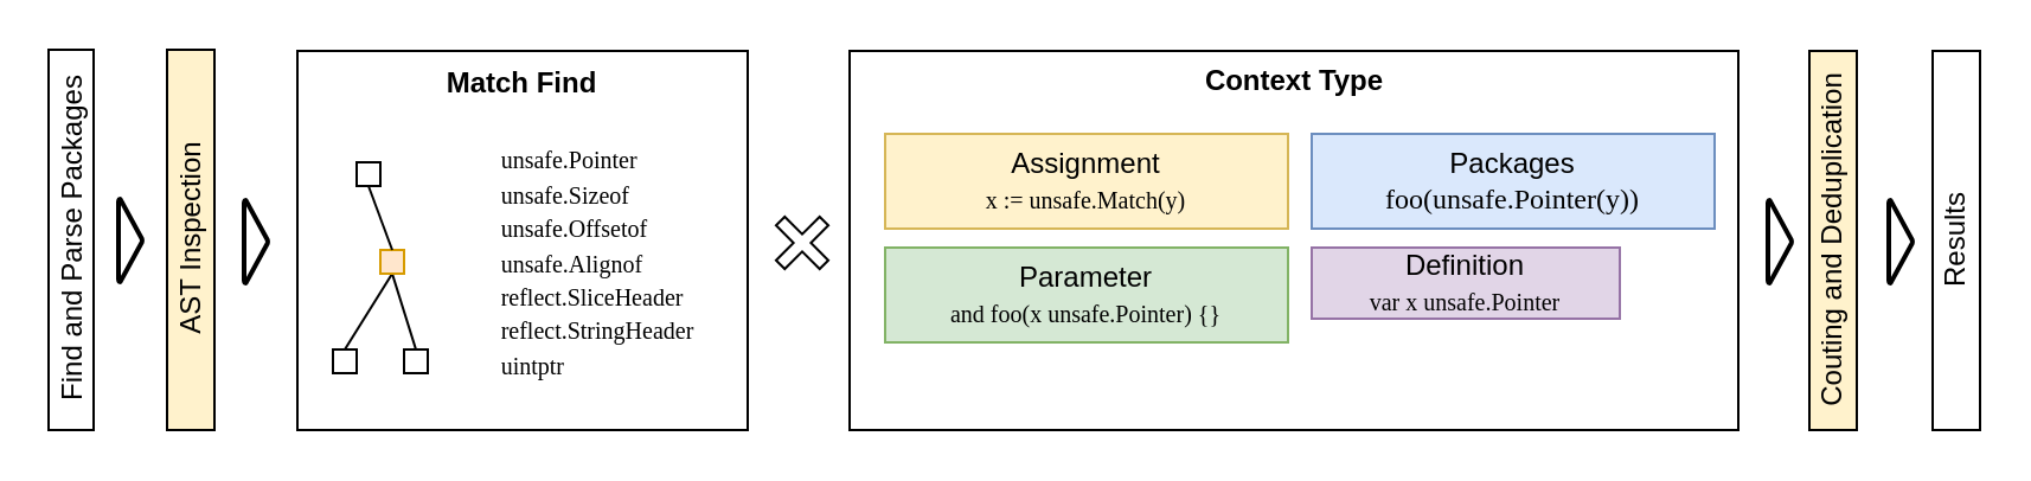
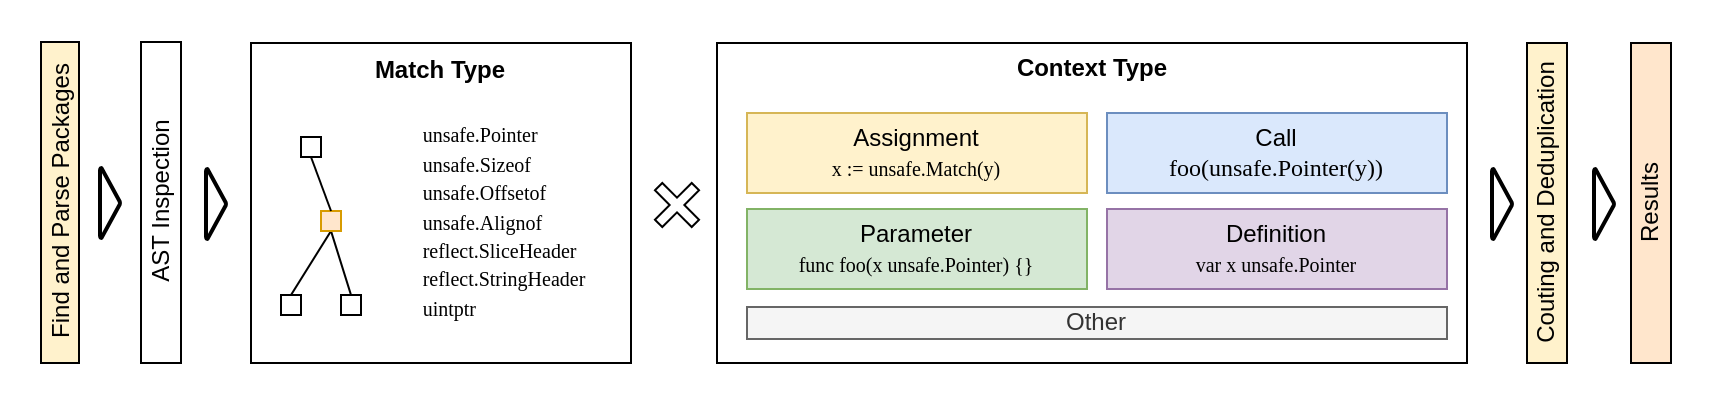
  <mxCell id="0" />
  <mxCell id="1" parent="0" />
  <mxCell id="2" value="" style="rounded=0;whiteSpace=wrap;html=1;align=left;glass=0;sketch=0;" parent="1" vertex="1"><mxGeometry x="358" y="21" width="375" height="160" as="geometry" /></mxCell>
  <mxCell id="3" value="" style="rounded=0;whiteSpace=wrap;html=1;align=left;" parent="1" vertex="1"><mxGeometry x="125" y="21" width="190" height="160" as="geometry" /></mxCell>
  <mxCell id="4" style="edgeStyle=none;rounded=0;orthogonalLoop=1;jettySize=auto;html=1;exitX=0.5;exitY=1;exitDx=0;exitDy=0;entryX=0.5;entryY=0;entryDx=0;entryDy=0;endArrow=none;endFill=0;" parent="1" source="6" target="8" edge="1"><mxGeometry relative="1" as="geometry" /></mxCell>
  <mxCell id="5" style="edgeStyle=none;rounded=0;orthogonalLoop=1;jettySize=auto;html=1;exitX=0.5;exitY=1;exitDx=0;exitDy=0;entryX=0.5;entryY=0;entryDx=0;entryDy=0;endArrow=none;endFill=0;" parent="1" source="6" target="7" edge="1"><mxGeometry relative="1" as="geometry" /></mxCell>
  <mxCell id="6" value="" style="rounded=0;whiteSpace=wrap;html=1;fillColor=#ffe6cc;strokeColor=#d79b00;" parent="1" vertex="1"><mxGeometry x="160" y="105" width="10" height="10" as="geometry" /></mxCell>
  <mxCell id="7" value="" style="rounded=0;whiteSpace=wrap;html=1;" parent="1" vertex="1"><mxGeometry x="140" y="147" width="10" height="10" as="geometry" /></mxCell>
  <mxCell id="8" value="" style="rounded=0;whiteSpace=wrap;html=1;" parent="1" vertex="1"><mxGeometry x="170" y="147" width="10" height="10" as="geometry" /></mxCell>
  <mxCell id="9" style="edgeStyle=none;rounded=0;orthogonalLoop=1;jettySize=auto;html=1;exitX=0.5;exitY=1;exitDx=0;exitDy=0;entryX=0.5;entryY=0;entryDx=0;entryDy=0;endArrow=none;endFill=0;" parent="1" source="10" target="6" edge="1"><mxGeometry relative="1" as="geometry" /></mxCell>
  <mxCell id="10" value="" style="rounded=0;whiteSpace=wrap;html=1;" parent="1" vertex="1"><mxGeometry x="150" y="68" width="10" height="10" as="geometry" /></mxCell>
  <mxCell id="11" value="&lt;font face=&quot;Helvetica&quot;&gt;Assignment&lt;/font&gt;&lt;br&gt;&lt;font style=&quot;font-size: 10px&quot;&gt;x := unsafe.Match(y)&lt;/font&gt;" style="text;html=1;strokeColor=#d6b656;fillColor=#fff2cc;align=center;verticalAlign=middle;whiteSpace=wrap;rounded=0;fontFamily=Anonymous Pro;FType=g;labelBackgroundColor=none;spacing=2;spacingTop=0;spacingBottom=0;" parent="1" vertex="1"><mxGeometry x="373" y="56" width="170" height="40" as="geometry" /></mxCell>
  <mxCell id="12" value="" style="shape=cross;whiteSpace=wrap;html=1;align=left;rotation=-45;" parent="1" vertex="1"><mxGeometry x="325" y="89" width="26" height="26" as="geometry" /></mxCell>
- <mxCell id="13" value="&lt;b&gt;Match Find&lt;/b&gt;" style="text;html=1;strokeColor=none;fillColor=none;align=center;verticalAlign=middle;whiteSpace=wrap;rounded=0;" parent="1" vertex="1"><mxGeometry x="120" y="24.5" width="200" height="20" as="geometry" /></mxCell>
+ <mxCell id="13" value="&lt;b&gt;Match Type&lt;/b&gt;" style="text;html=1;strokeColor=none;fillColor=none;align=center;verticalAlign=middle;whiteSpace=wrap;rounded=0;" parent="1" vertex="1"><mxGeometry x="120" y="24.5" width="200" height="20" as="geometry" /></mxCell>
  <mxCell id="14" value="&lt;b&gt;Context Type&lt;/b&gt;" style="text;html=1;strokeColor=none;fillColor=none;align=center;verticalAlign=middle;whiteSpace=wrap;rounded=0;" parent="1" vertex="1"><mxGeometry x="375.5" y="24" width="340" height="20" as="geometry" /></mxCell>
- <mxCell id="15" value="AST Inspection" style="rounded=0;whiteSpace=wrap;html=1;align=center;horizontal=0;fillColor=#fff2cc;" parent="1" vertex="1"><mxGeometry x="70" y="20.5" width="20" height="160.5" as="geometry" /></mxCell>
- <mxCell id="16" value="Find and Parse Packages" style="rounded=0;whiteSpace=wrap;html=1;align=center;horizontal=0;verticalAlign=bottom;" parent="1" vertex="1"><mxGeometry x="20" y="20.5" width="19" height="160.5" as="geometry" /></mxCell>
+ <mxCell id="15" value="AST Inspection" style="rounded=0;whiteSpace=wrap;html=1;align=center;horizontal=0;" parent="1" vertex="1"><mxGeometry x="70" y="20.5" width="20" height="160.5" as="geometry" /></mxCell>
+ <mxCell id="16" value="Find and Parse Packages" style="rounded=0;whiteSpace=wrap;html=1;align=center;horizontal=0;verticalAlign=bottom;fillColor=#fff2cc;" parent="1" vertex="1"><mxGeometry x="20" y="20.5" width="19" height="160.5" as="geometry" /></mxCell>
  <mxCell id="17" value="" style="strokeWidth=2;html=1;shape=mxgraph.flowchart.merge_or_storage;whiteSpace=wrap;labelBackgroundColor=none;fillColor=none;gradientColor=none;align=left;rotation=-90;" parent="1" vertex="1"><mxGeometry x="90" y="96.5" width="35" height="10" as="geometry" /></mxCell>
  <mxCell id="18" value="" style="strokeWidth=2;html=1;shape=mxgraph.flowchart.merge_or_storage;whiteSpace=wrap;labelBackgroundColor=none;fillColor=none;gradientColor=none;align=left;rotation=-90;" parent="1" vertex="1"><mxGeometry x="37" y="96" width="35" height="10" as="geometry" /></mxCell>
  <mxCell id="19" value="Couting and Deduplication" style="rounded=0;whiteSpace=wrap;html=1;align=center;horizontal=0;fillColor=#fff2cc;" parent="1" vertex="1"><mxGeometry x="763" y="21" width="20" height="160" as="geometry" /></mxCell>
  <mxCell id="20" value="" style="strokeWidth=2;html=1;shape=mxgraph.flowchart.merge_or_storage;whiteSpace=wrap;labelBackgroundColor=none;fillColor=none;gradientColor=none;align=left;rotation=-90;" parent="1" vertex="1"><mxGeometry x="733" y="96.5" width="35" height="10" as="geometry" /></mxCell>
- <mxCell id="21" value="Results" style="rounded=0;whiteSpace=wrap;html=1;align=center;horizontal=0;" parent="1" vertex="1"><mxGeometry x="815" y="21" width="20" height="160" as="geometry" /></mxCell>
+ <mxCell id="21" value="Results" style="rounded=0;whiteSpace=wrap;html=1;align=center;horizontal=0;fillColor=#ffe6cc;" parent="1" vertex="1"><mxGeometry x="815" y="21" width="20" height="160" as="geometry" /></mxCell>
  <mxCell id="22" value="" style="strokeWidth=2;html=1;shape=mxgraph.flowchart.merge_or_storage;whiteSpace=wrap;labelBackgroundColor=none;fillColor=none;gradientColor=none;align=left;rotation=-90;" parent="1" vertex="1"><mxGeometry x="784" y="96.5" width="35" height="10" as="geometry" /></mxCell>
- <mxCell id="23" value="&lt;font face=&quot;Helvetica&quot;&gt;Packages&lt;/font&gt;&lt;br&gt;foo(unsafe.Pointer(y))" style="text;html=1;strokeColor=#6c8ebf;fillColor=#dae8fc;align=center;verticalAlign=middle;whiteSpace=wrap;rounded=0;fontFamily=Anonymous Pro;FType=g;labelBackgroundColor=none;spacing=2;spacingTop=0;spacingBottom=0;" vertex="1" parent="1"><mxGeometry x="553" y="56" width="170" height="40" as="geometry" /></mxCell>
- <mxCell id="24" value="&lt;font face=&quot;Helvetica&quot;&gt;Parameter&lt;/font&gt;&lt;br&gt;&lt;font style=&quot;font-size: 10px&quot;&gt;and foo(x unsafe.Pointer) {}&lt;/font&gt;" style="text;html=1;strokeColor=#82b366;fillColor=#d5e8d4;align=center;verticalAlign=middle;whiteSpace=wrap;rounded=0;fontFamily=Anonymous Pro;FType=g;labelBackgroundColor=none;spacing=2;spacingTop=0;spacingBottom=0;" vertex="1" parent="1"><mxGeometry x="373" y="104" width="170" height="40" as="geometry" /></mxCell>
- <mxCell id="25" value="&lt;font face=&quot;Helvetica&quot;&gt;Definition&lt;/font&gt;&lt;br&gt;&lt;font style=&quot;font-size: 10px&quot;&gt;var x unsafe.Pointer&lt;/font&gt;" style="text;html=1;strokeColor=#9673a6;fillColor=#e1d5e7;align=center;verticalAlign=middle;whiteSpace=wrap;rounded=0;fontFamily=Anonymous Pro;FType=g;labelBackgroundColor=none;spacing=2;spacingTop=0;spacingBottom=0;" vertex="1" parent="1"><mxGeometry x="553" y="104" width="130" height="30" as="geometry" /></mxCell>
+ <mxCell id="23" value="&lt;font face=&quot;Helvetica&quot;&gt;Call&lt;/font&gt;&lt;br&gt;foo(unsafe.Pointer(y))" style="text;html=1;strokeColor=#6c8ebf;fillColor=#dae8fc;align=center;verticalAlign=middle;whiteSpace=wrap;rounded=0;fontFamily=Anonymous Pro;FType=g;labelBackgroundColor=none;spacing=2;spacingTop=0;spacingBottom=0;" vertex="1" parent="1"><mxGeometry x="553" y="56" width="170" height="40" as="geometry" /></mxCell>
+ <mxCell id="24" value="&lt;font face=&quot;Helvetica&quot;&gt;Parameter&lt;/font&gt;&lt;br&gt;&lt;font style=&quot;font-size: 10px&quot;&gt;func foo(x unsafe.Pointer) {}&lt;/font&gt;" style="text;html=1;strokeColor=#82b366;fillColor=#d5e8d4;align=center;verticalAlign=middle;whiteSpace=wrap;rounded=0;fontFamily=Anonymous Pro;FType=g;labelBackgroundColor=none;spacing=2;spacingTop=0;spacingBottom=0;" vertex="1" parent="1"><mxGeometry x="373" y="104" width="170" height="40" as="geometry" /></mxCell>
+ <mxCell id="25" value="&lt;font face=&quot;Helvetica&quot;&gt;Definition&lt;/font&gt;&lt;br&gt;&lt;font style=&quot;font-size: 10px&quot;&gt;var x unsafe.Pointer&lt;/font&gt;" style="text;html=1;strokeColor=#9673a6;fillColor=#e1d5e7;align=center;verticalAlign=middle;whiteSpace=wrap;rounded=0;fontFamily=Anonymous Pro;FType=g;labelBackgroundColor=none;spacing=2;spacingTop=0;spacingBottom=0;" vertex="1" parent="1"><mxGeometry x="553" y="104" width="170" height="40" as="geometry" /></mxCell>
+ <mxCell id="26" value="&lt;font face=&quot;Helvetica&quot;&gt;Other&lt;/font&gt;" style="text;html=1;strokeColor=#666666;fillColor=#f5f5f5;align=center;verticalAlign=middle;whiteSpace=wrap;rounded=0;fontFamily=Anonymous Pro;FType=g;labelBackgroundColor=none;spacing=2;spacingTop=0;spacingBottom=0;fontColor=#333333;" vertex="1" parent="1"><mxGeometry x="373" y="153" width="350" height="16" as="geometry" /></mxCell>
  <mxCell id="27" value="&lt;p style=&quot;line-height: 150%&quot;&gt;&lt;/p&gt;&lt;div style=&quot;text-align: left ; font-size: 10px&quot;&gt;&lt;font face=&quot;Anonymous Pro&quot; style=&quot;font-size: 10px&quot;&gt;unsafe.Pointer&lt;/font&gt;&lt;/div&gt;&lt;div style=&quot;text-align: left ; font-size: 2px&quot;&gt;&lt;font face=&quot;Anonymous Pro&quot; style=&quot;font-size: 2px&quot;&gt;&lt;br&gt;&lt;/font&gt;&lt;/div&gt;&lt;div style=&quot;text-align: left ; font-size: 2px&quot;&gt;&lt;span&gt;&lt;font face=&quot;Anonymous Pro&quot; style=&quot;font-size: 10px&quot;&gt;unsafe.Sizeof&lt;/font&gt;&lt;/span&gt;&lt;/div&gt;&lt;div style=&quot;text-align: left ; font-size: 2px&quot;&gt;&lt;font face=&quot;Anonymous Pro&quot; style=&quot;font-size: 2px&quot;&gt;&lt;br&gt;&lt;/font&gt;&lt;/div&gt;&lt;div style=&quot;text-align: left ; font-size: 2px&quot;&gt;&lt;span&gt;&lt;font face=&quot;Anonymous Pro&quot; style=&quot;font-size: 10px&quot;&gt;unsafe.Offsetof&lt;/font&gt;&lt;/span&gt;&lt;/div&gt;&lt;div style=&quot;text-align: left ; font-size: 2px&quot;&gt;&lt;font face=&quot;Anonymous Pro&quot; style=&quot;font-size: 2px&quot;&gt;&lt;br&gt;&lt;/font&gt;&lt;/div&gt;&lt;div style=&quot;text-align: left ; font-size: 2px&quot;&gt;&lt;span&gt;&lt;font face=&quot;Anonymous Pro&quot; style=&quot;font-size: 10px&quot;&gt;unsafe.Alignof&lt;/font&gt;&lt;/span&gt;&lt;/div&gt;&lt;div style=&quot;text-align: left ; font-size: 2px&quot;&gt;&lt;font face=&quot;Anonymous Pro&quot; style=&quot;font-size: 2px&quot;&gt;&lt;br&gt;&lt;/font&gt;&lt;/div&gt;&lt;div style=&quot;text-align: left ; font-size: 2px&quot;&gt;&lt;span&gt;&lt;font face=&quot;Anonymous Pro&quot; style=&quot;font-size: 10px&quot;&gt;reflect.SliceHeader&lt;/font&gt;&lt;/span&gt;&lt;/div&gt;&lt;div style=&quot;text-align: left ; font-size: 2px&quot;&gt;&lt;font face=&quot;Anonymous Pro&quot; style=&quot;font-size: 2px&quot;&gt;&lt;br&gt;&lt;/font&gt;&lt;/div&gt;&lt;div style=&quot;text-align: left ; font-size: 2px&quot;&gt;&lt;span&gt;&lt;font face=&quot;Anonymous Pro&quot; style=&quot;font-size: 10px&quot;&gt;reflect.StringHeader&lt;/font&gt;&lt;/span&gt;&lt;/div&gt;&lt;div style=&quot;text-align: left ; font-size: 2px&quot;&gt;&lt;font face=&quot;Anonymous Pro&quot; style=&quot;font-size: 2px&quot;&gt;&lt;br&gt;&lt;/font&gt;&lt;/div&gt;&lt;div style=&quot;text-align: left ; font-size: 10px&quot;&gt;&lt;font face=&quot;Anonymous Pro&quot; style=&quot;font-size: 10px&quot;&gt;uintptr&lt;/font&gt;&lt;/div&gt;&lt;p&gt;&lt;/p&gt;" style="text;html=1;strokeColor=none;fillColor=none;align=center;verticalAlign=middle;whiteSpace=wrap;rounded=0;glass=0;labelBackgroundColor=none;sketch=0;" vertex="1" parent="1"><mxGeometry x="189" y="56" width="126" height="110" as="geometry" /></mxCell>
